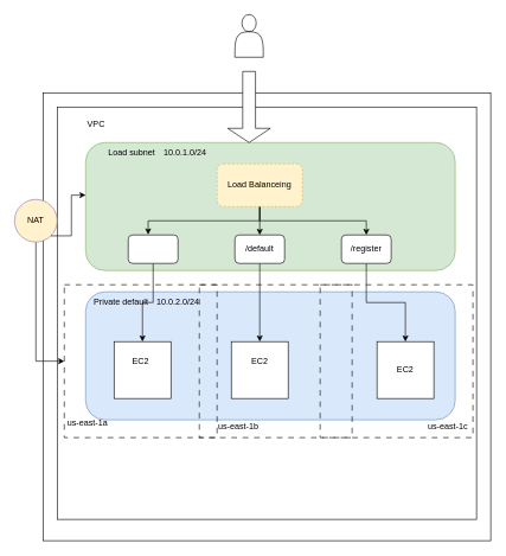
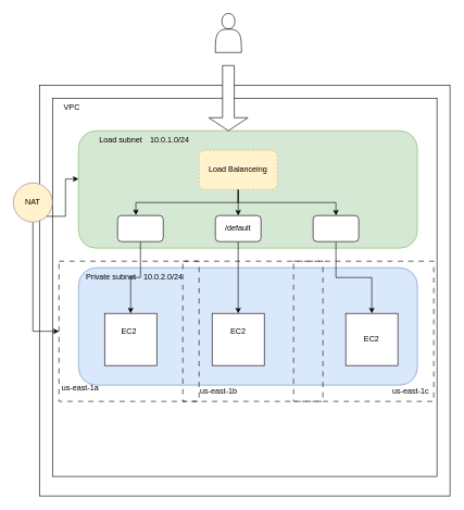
  <mxCell id="0" />
  <mxCell id="1" parent="0" />
  <mxCell id="2" value="" style="whiteSpace=wrap;html=1;aspect=fixed;" vertex="1" parent="1"><mxGeometry x="60" y="130" width="630" height="630" as="geometry" /></mxCell>
  <mxCell id="3" value="" style="rounded=0;whiteSpace=wrap;html=1;" vertex="1" parent="1"><mxGeometry x="80" y="150" width="590" height="580" as="geometry" /></mxCell>
- <mxCell id="4" value="VPC" style="text;strokeColor=none;align=center;fillColor=none;html=1;verticalAlign=middle;whiteSpace=wrap;rounded=0;" vertex="1" parent="1"><mxGeometry x="105" y="160" width="60" height="30" as="geometry" /></mxCell>
+ <mxCell id="4" value="VPC" style="text;strokeColor=none;align=center;fillColor=none;html=1;verticalAlign=middle;whiteSpace=wrap;rounded=0;" vertex="1" parent="1"><mxGeometry x="80" y="150" width="60" height="30" as="geometry" /></mxCell>
  <mxCell id="5" value="" style="rounded=1;whiteSpace=wrap;html=1;fillColor=#d5e8d4;strokeColor=#82b366;" vertex="1" parent="1"><mxGeometry x="120" y="200" width="520" height="180" as="geometry" /></mxCell>
  <mxCell id="6" value="" style="rounded=1;whiteSpace=wrap;html=1;fillColor=#dae8fc;strokeColor=#6c8ebf;" vertex="1" parent="1"><mxGeometry x="120" y="410" width="520" height="180" as="geometry" /></mxCell>
  <mxCell id="7" style="edgeStyle=orthogonalEdgeStyle;rounded=0;orthogonalLoop=1;jettySize=auto;html=1;exitX=0.5;exitY=1;exitDx=0;exitDy=0;entryX=0;entryY=0.5;entryDx=0;entryDy=0;" edge="1" parent="1" source="8" target="25"><mxGeometry relative="1" as="geometry" /></mxCell>
  <mxCell id="8" value="NAT" style="ellipse;whiteSpace=wrap;html=1;aspect=fixed;fillColor=#fff2cc;strokeColor=#9673a6;" vertex="1" parent="1"><mxGeometry x="20" y="280" width="60" height="60" as="geometry" /></mxCell>
  <mxCell id="9" style="edgeStyle=orthogonalEdgeStyle;rounded=0;orthogonalLoop=1;jettySize=auto;html=1;exitX=0.5;exitY=1;exitDx=0;exitDy=0;entryX=0.5;entryY=0;entryDx=0;entryDy=0;" edge="1" parent="1" source="11" target="16"><mxGeometry relative="1" as="geometry" /></mxCell>
  <mxCell id="10" style="edgeStyle=orthogonalEdgeStyle;rounded=0;orthogonalLoop=1;jettySize=auto;html=1;exitX=0.5;exitY=1;exitDx=0;exitDy=0;entryX=0.5;entryY=0;entryDx=0;entryDy=0;" edge="1" parent="1" source="11" target="18"><mxGeometry relative="1" as="geometry" /></mxCell>
  <mxCell id="11" value="Load Balanceing" style="rounded=1;whiteSpace=wrap;html=1;fillColor=#fff2cc;strokeColor=#d6b656;dashed=1;" vertex="1" parent="1"><mxGeometry x="305" y="230" width="120" height="60" as="geometry" /></mxCell>
  <mxCell id="12" value="Load subnet" style="text;strokeColor=none;align=center;fillColor=none;html=1;verticalAlign=middle;whiteSpace=wrap;rounded=0;" vertex="1" parent="1"><mxGeometry x="120" y="200" width="130" height="30" as="geometry" /></mxCell>
  <mxCell id="13" style="edgeStyle=orthogonalEdgeStyle;rounded=0;orthogonalLoop=1;jettySize=auto;html=1;exitX=0.5;exitY=1;exitDx=0;exitDy=0;entryX=0.5;entryY=0;entryDx=0;entryDy=0;" edge="1" parent="1" source="14" target="20"><mxGeometry relative="1" as="geometry" /></mxCell>
  <mxCell id="14" value="" style="rounded=1;whiteSpace=wrap;html=1;" vertex="1" parent="1"><mxGeometry x="180" y="330" width="70" height="40" as="geometry" /></mxCell>
  <mxCell id="15" style="edgeStyle=orthogonalEdgeStyle;rounded=0;orthogonalLoop=1;jettySize=auto;html=1;exitX=0.5;exitY=1;exitDx=0;exitDy=0;entryX=0.5;entryY=0;entryDx=0;entryDy=0;" edge="1" parent="1" source="16" target="21"><mxGeometry relative="1" as="geometry" /></mxCell>
  <mxCell id="16" value="" style="rounded=1;whiteSpace=wrap;html=1;" vertex="1" parent="1"><mxGeometry x="330" y="330" width="70" height="40" as="geometry" /></mxCell>
  <mxCell id="17" style="edgeStyle=orthogonalEdgeStyle;rounded=0;orthogonalLoop=1;jettySize=auto;html=1;exitX=0.5;exitY=1;exitDx=0;exitDy=0;entryX=0.5;entryY=0;entryDx=0;entryDy=0;" edge="1" parent="1" source="18" target="22"><mxGeometry relative="1" as="geometry" /></mxCell>
  <mxCell id="18" value="" style="rounded=1;whiteSpace=wrap;html=1;" vertex="1" parent="1"><mxGeometry x="480" y="330" width="70" height="40" as="geometry" /></mxCell>
- <mxCell id="19" value="Private default" style="text;strokeColor=none;align=center;fillColor=none;html=1;verticalAlign=middle;whiteSpace=wrap;rounded=0;" vertex="1" parent="1"><mxGeometry x="110" y="410" width="120" height="30" as="geometry" /></mxCell>
+ <mxCell id="19" value="Private subnet" style="text;strokeColor=none;align=center;fillColor=none;html=1;verticalAlign=middle;whiteSpace=wrap;rounded=0;" vertex="1" parent="1"><mxGeometry x="110" y="410" width="120" height="30" as="geometry" /></mxCell>
  <mxCell id="20" value="" style="whiteSpace=wrap;html=1;aspect=fixed;" vertex="1" parent="1"><mxGeometry x="160" y="480" width="80" height="80" as="geometry" /></mxCell>
  <mxCell id="21" value="" style="whiteSpace=wrap;html=1;aspect=fixed;" vertex="1" parent="1"><mxGeometry x="325" y="480" width="80" height="80" as="geometry" /></mxCell>
  <mxCell id="22" value="" style="whiteSpace=wrap;html=1;aspect=fixed;" vertex="1" parent="1"><mxGeometry x="530" y="480" width="80" height="80" as="geometry" /></mxCell>
  <mxCell id="23" style="edgeStyle=orthogonalEdgeStyle;rounded=0;orthogonalLoop=1;jettySize=auto;html=1;exitX=0.5;exitY=1;exitDx=0;exitDy=0;entryX=0.4;entryY=-0.017;entryDx=0;entryDy=0;entryPerimeter=0;" edge="1" parent="1" source="11" target="14"><mxGeometry relative="1" as="geometry" /></mxCell>
  <mxCell id="24" style="edgeStyle=orthogonalEdgeStyle;rounded=0;orthogonalLoop=1;jettySize=auto;html=1;exitX=1;exitY=1;exitDx=0;exitDy=0;entryX=0;entryY=0.411;entryDx=0;entryDy=0;entryPerimeter=0;" edge="1" parent="1" source="8" target="5"><mxGeometry relative="1" as="geometry" /></mxCell>
  <mxCell id="25" value="EC2" style="whiteSpace=wrap;html=1;aspect=fixed;fillColor=none;dashed=1;dashPattern=8 8;" vertex="1" parent="1"><mxGeometry x="90" y="400" width="215" height="215" as="geometry" /></mxCell>
  <mxCell id="26" value="" style="whiteSpace=wrap;html=1;aspect=fixed;fillColor=none;dashed=1;dashPattern=8 8;" vertex="1" parent="1"><mxGeometry x="280" y="400" width="215" height="215" as="geometry" /></mxCell>
  <mxCell id="27" value="/default" style="text;strokeColor=none;align=center;fillColor=none;html=1;verticalAlign=middle;whiteSpace=wrap;rounded=0;" vertex="1" parent="1"><mxGeometry x="335" y="335" width="60" height="30" as="geometry" /></mxCell>
- <mxCell id="28" value="/register" style="text;strokeColor=none;align=center;fillColor=none;html=1;verticalAlign=middle;whiteSpace=wrap;rounded=0;" vertex="1" parent="1"><mxGeometry x="485" y="335" width="60" height="30" as="geometry" /></mxCell>
  <mxCell id="29" value="EC2" style="text;strokeColor=none;align=center;fillColor=none;html=1;verticalAlign=middle;whiteSpace=wrap;rounded=0;" vertex="1" parent="1"><mxGeometry x="335" y="492.5" width="60" height="30" as="geometry" /></mxCell>
  <mxCell id="30" value="EC2" style="text;strokeColor=none;align=center;fillColor=none;html=1;verticalAlign=middle;whiteSpace=wrap;rounded=0;" vertex="1" parent="1"><mxGeometry x="540" y="505" width="60" height="30" as="geometry" /></mxCell>
  <mxCell id="31" value="" style="whiteSpace=wrap;html=1;aspect=fixed;fillColor=none;dashed=1;dashPattern=8 8;" vertex="1" parent="1"><mxGeometry x="450" y="400" width="215" height="215" as="geometry" /></mxCell>
  <mxCell id="32" value="us-east-1a&lt;span style=&quot;color: rgba(0, 0, 0, 0); font-family: monospace; font-size: 0px; text-align: start; text-wrap-mode: nowrap;&quot;&gt;%3CmxGraphModel%3E%3Croot%3E%3CmxCell%20id%3D%220%22%2F%3E%3CmxCell%20id%3D%221%22%20parent%3D%220%22%2F%3E%3CmxCell%20id%3D%222%22%20value%3D%22%22%20style%3D%22whiteSpace%3Dwrap%3Bhtml%3D1%3Baspect%3Dfixed%3BfillColor%3Dnone%3Bdashed%3D1%3BdashPattern%3D8%208%3B%22%20vertex%3D%221%22%20parent%3D%221%22%3E%3CmxGeometry%20x%3D%22280%22%20y%3D%22550%22%20width%3D%22215%22%20height%3D%22215%22%20as%3D%22geometry%22%2F%3E%3C%2FmxCell%3E%3C%2Froot%3E%3C%2FmxGraphModel%3E&lt;/span&gt;&lt;span style=&quot;color: rgba(0, 0, 0, 0); font-family: monospace; font-size: 0px; text-align: start; text-wrap-mode: nowrap;&quot;&gt;%3CmxGraphModel%3E%3Croot%3E%3CmxCell%20id%3D%220%22%2F%3E%3CmxCell%20id%3D%221%22%20parent%3D%220%22%2F%3E%3CmxCell%20id%3D%222%22%20value%3D%22%22%20style%3D%22whiteSpace%3Dwrap%3Bhtml%3D1%3Baspect%3Dfixed%3BfillColor%3Dnone%3Bdashed%3D1%3BdashPattern%3D8%208%3B%22%20vertex%3D%221%22%20parent%3D%221%22%3E%3CmxGeometry%20x%3D%22280%22%20y%3D%22550%22%20width%3D%22215%22%20height%3D%22215%22%20as%3D%22geometry%22%2F%3E%3C%2FmxCell%3E%3C%2Froot%3E%3C%2FmxGraphModel%3E&lt;/span&gt;" style="text;strokeColor=none;align=center;fillColor=none;html=1;verticalAlign=middle;whiteSpace=wrap;rounded=0;" vertex="1" parent="1"><mxGeometry x="92.5" y="580" width="60" height="30" as="geometry" /></mxCell>
  <mxCell id="33" value="us-east-1b&lt;span style=&quot;color: rgba(0, 0, 0, 0); font-family: monospace; font-size: 0px; text-align: start; text-wrap-mode: nowrap;&quot;&gt;%3CmxGraphModel%3E%3Croot%3E%3CmxCell%20id%3D%220%22%2F%3E%3CmxCell%20id%3D%221%22%20parent%3D%220%22%2F%3E%3CmxCell%20id%3D%222%22%20value%3D%22%22%20style%3D%22whiteSpace%3Dwrap%3Bhtml%3D1%3Baspect%3Dfixed%3BfillColor%3Dnone%3Bdashed%3D1%3BdashPattern%3D8%208%3B%22%20vertex%3D%221%22%20parent%3D%221%22%3E%3CmxGeometry%20x%3D%22280%22%20y%3D%22550%22%20width%3D%22215%22%20height%3D%22215%22%20as%3D%22geometry%22%2F%3E%3C%2FmxCell%3E%3C%2Froot%3E%3C%2FmxGraphModel%3E&lt;/span&gt;&lt;span style=&quot;color: rgba(0, 0, 0, 0); font-family: monospace; font-size: 0px; text-align: start; text-wrap-mode: nowrap;&quot;&gt;%3CmxGraphModel%3E%3Croot%3E%3CmxCell%20id%3D%220%22%2F%3E%3CmxCell%20id%3D%221%22%20parent%3D%220%22%2F%3E%3CmxCell%20id%3D%222%22%20value%3D%22%22%20style%3D%22whiteSpace%3Dwrap%3Bhtml%3D1%3Baspect%3Dfixed%3BfillColor%3Dnone%3Bdashed%3D1%3BdashPattern%3D8%208%3B%22%20vertex%3D%221%22%20parent%3D%221%22%3E%3CmxGeometry%20x%3D%22280%22%20y%3D%22550%22%20width%3D%22215%22%20height%3D%22215%22%20as%3D%22geometry%22%2F%3E%3C%2FmxCell%3E%3C%2Froot%3E%3C%2FmxGraphModel%3E&lt;/span&gt;" style="text;strokeColor=none;align=center;fillColor=none;html=1;verticalAlign=middle;whiteSpace=wrap;rounded=0;" vertex="1" parent="1"><mxGeometry x="305" y="585" width="60" height="30" as="geometry" /></mxCell>
  <mxCell id="34" value="us-east-1c&lt;span style=&quot;color: rgba(0, 0, 0, 0); font-family: monospace; font-size: 0px; text-align: start; text-wrap-mode: nowrap;&quot;&gt;%3CmxGraphModel%3E%3Croot%3E%3CmxCell%20id%3D%220%22%2F%3E%3CmxCell%20id%3D%221%22%20parent%3D%220%22%2F%3E%3CmxCell%20id%3D%222%22%20value%3D%22%22%20style%3D%22whiteSpace%3Dwrap%3Bhtml%3D1%3Baspect%3Dfixed%3BfillColor%3Dnone%3Bdashed%3D1%3BdashPattern%3D8%208%3B%22%20vertex%3D%221%22%20parent%3D%221%22%3E%3CmxGeometry%20x%3D%22280%22%20y%3D%22550%22%20width%3D%22215%22%20height%3D%22215%22%20as%3D%22geometry%22%2F%3E%3C%2FmxCell%3E%3C%2Froot%3E%3C%2FmxGraphModel%3E&lt;/span&gt;&lt;span style=&quot;color: rgba(0, 0, 0, 0); font-family: monospace; font-size: 0px; text-align: start; text-wrap-mode: nowrap;&quot;&gt;%3CmxGraphModel%3E%3Croot%3E%3CmxCell%20id%3D%220%22%2F%3E%3CmxCell%20id%3D%221%22%20parent%3D%220%22%2F%3E%3CmxCell%20id%3D%222%22%20value%3D%22%22%20style%3D%22whiteSpace%3Dwrap%3Bhtml%3D1%3Baspect%3Dfixed%3BfillColor%3Dnone%3Bdashed%3D1%3BdashPattern%3D8%208%3B%22%20vertex%3D%221%22%20parent%3D%221%22%3E%3CmxGeometry%20x%3D%22280%22%20y%3D%22550%22%20width%3D%22215%22%20height%3D%22215%22%20as%3D%22geometry%22%2F%3E%3C%2FmxCell%3E%3C%2Froot%3E%3C%2FmxGraphModel%3E&lt;/span&gt;" style="text;strokeColor=none;align=center;fillColor=none;html=1;verticalAlign=middle;whiteSpace=wrap;rounded=0;" vertex="1" parent="1"><mxGeometry x="600" y="585" width="60" height="30" as="geometry" /></mxCell>
  <mxCell id="35" value="10.0.1&lt;span style=&quot;color: rgba(0, 0, 0, 0); font-family: monospace; font-size: 0px; text-align: start; text-wrap-mode: nowrap;&quot;&gt;%3CmxGraphModel%3E%3Croot%3E%3CmxCell%20id%3D%220%22%2F%3E%3CmxCell%20id%3D%221%22%20parent%3D%220%22%2F%3E%3CmxCell%20id%3D%222%22%20value%3D%2210.0.0.0%2F16%22%20style%3D%22text%3BstrokeColor%3Dnone%3Balign%3Dcenter%3BfillColor%3Dnone%3Bhtml%3D1%3BverticalAlign%3Dmiddle%3BwhiteSpace%3Dwrap%3Brounded%3D0%3B%22%20vertex%3D%221%22%20parent%3D%221%22%3E%3CmxGeometry%20x%3D%22140%22%20y%3D%22300%22%20width%3D%2260%22%20height%3D%2230%22%20as%3D%22geometry%22%2F%3E%3C%2FmxCell%3E%3C%2Froot%3E%3C%2FmxGraphModel%3E&lt;/span&gt;.0/24" style="text;strokeColor=none;align=center;fillColor=none;html=1;verticalAlign=middle;whiteSpace=wrap;rounded=0;" vertex="1" parent="1"><mxGeometry x="230" y="200" width="60" height="30" as="geometry" /></mxCell>
  <mxCell id="36" value="10.0.2&lt;span style=&quot;color: rgba(0, 0, 0, 0); font-family: monospace; font-size: 0px; text-align: start; text-wrap-mode: nowrap;&quot;&gt;%3CmxGraphModel%3E%3Croot%3E%3CmxCell%20id%3D%220%22%2F%3E%3CmxCell%20id%3D%221%22%20parent%3D%220%22%2F%3E%3CmxCell%20id%3D%222%22%20value%3D%2210.0.0.0%2F16%22%20style%3D%22text%3BstrokeColor%3Dnone%3Balign%3Dcenter%3BfillColor%3Dnone%3Bhtml%3D1%3BverticalAlign%3Dmiddle%3BwhiteSpace%3Dwrap%3Brounded%3D0%3B%22%20vertex%3D%221%22%20parent%3D%221%22%3E%3CmxGeometry%20x%3D%22140%22%20y%3D%22300%22%20width%3D%2260%22%20height%3D%2230%22%20as%3D%22geometry%22%2F%3E%3C%2FmxCell%3E%3C%2Froot%3E%3C%2FmxGraphModel%3E&lt;/span&gt;.0/24" style="text;strokeColor=none;align=center;fillColor=none;html=1;verticalAlign=middle;whiteSpace=wrap;rounded=0;" vertex="1" parent="1"><mxGeometry x="220" y="410" width="60" height="30" as="geometry" /></mxCell>
  <mxCell id="37" value="" style="shape=singleArrow;direction=south;whiteSpace=wrap;html=1;" vertex="1" parent="1"><mxGeometry x="320" y="100" width="60" height="100" as="geometry" /></mxCell>
  <mxCell id="38" value="" style="shape=actor;whiteSpace=wrap;html=1;" vertex="1" parent="1"><mxGeometry x="330" y="20" width="40" height="60" as="geometry" /></mxCell>
